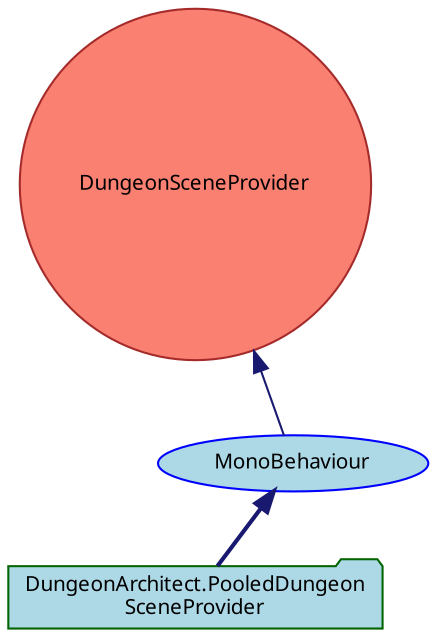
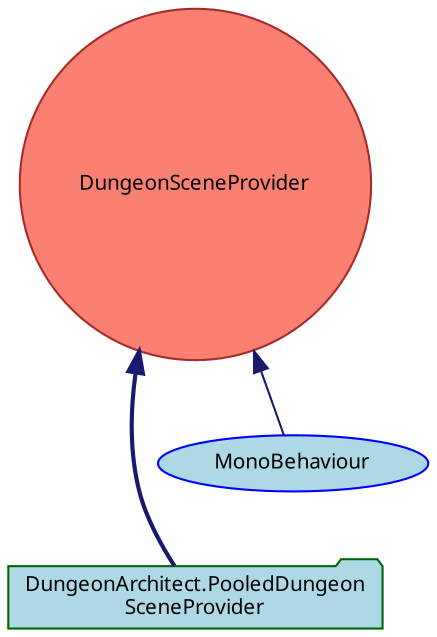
  digraph {
    fontname="Noto Sans"
    node [fillcolor=lightblue fontname="Noto Sans" fontsize=10 style=filled]
    edge [color=midnightblue dir=back fontname="Noto Sans" fontsize=10 labelfontname=Helvetica labelfontsize=10]
    n1 [color=darkgreen fontcolor=black height=0.2 label="DungeonArchitect.PooledDungeon\lSceneProvider" shape=folder width=0.4]
    n2 [color=brown fillcolor=salmon height=0.2 label=DungeonSceneProvider shape=circle width=0.4]
    n3 [color=blue height=0.2 label=MonoBehaviour shape=ellipse width=0.4]
-   n3 -> n1 [style=bold]
+   n2 -> n1 [style=bold]
    n2 -> n3 [style=solid]
  }
